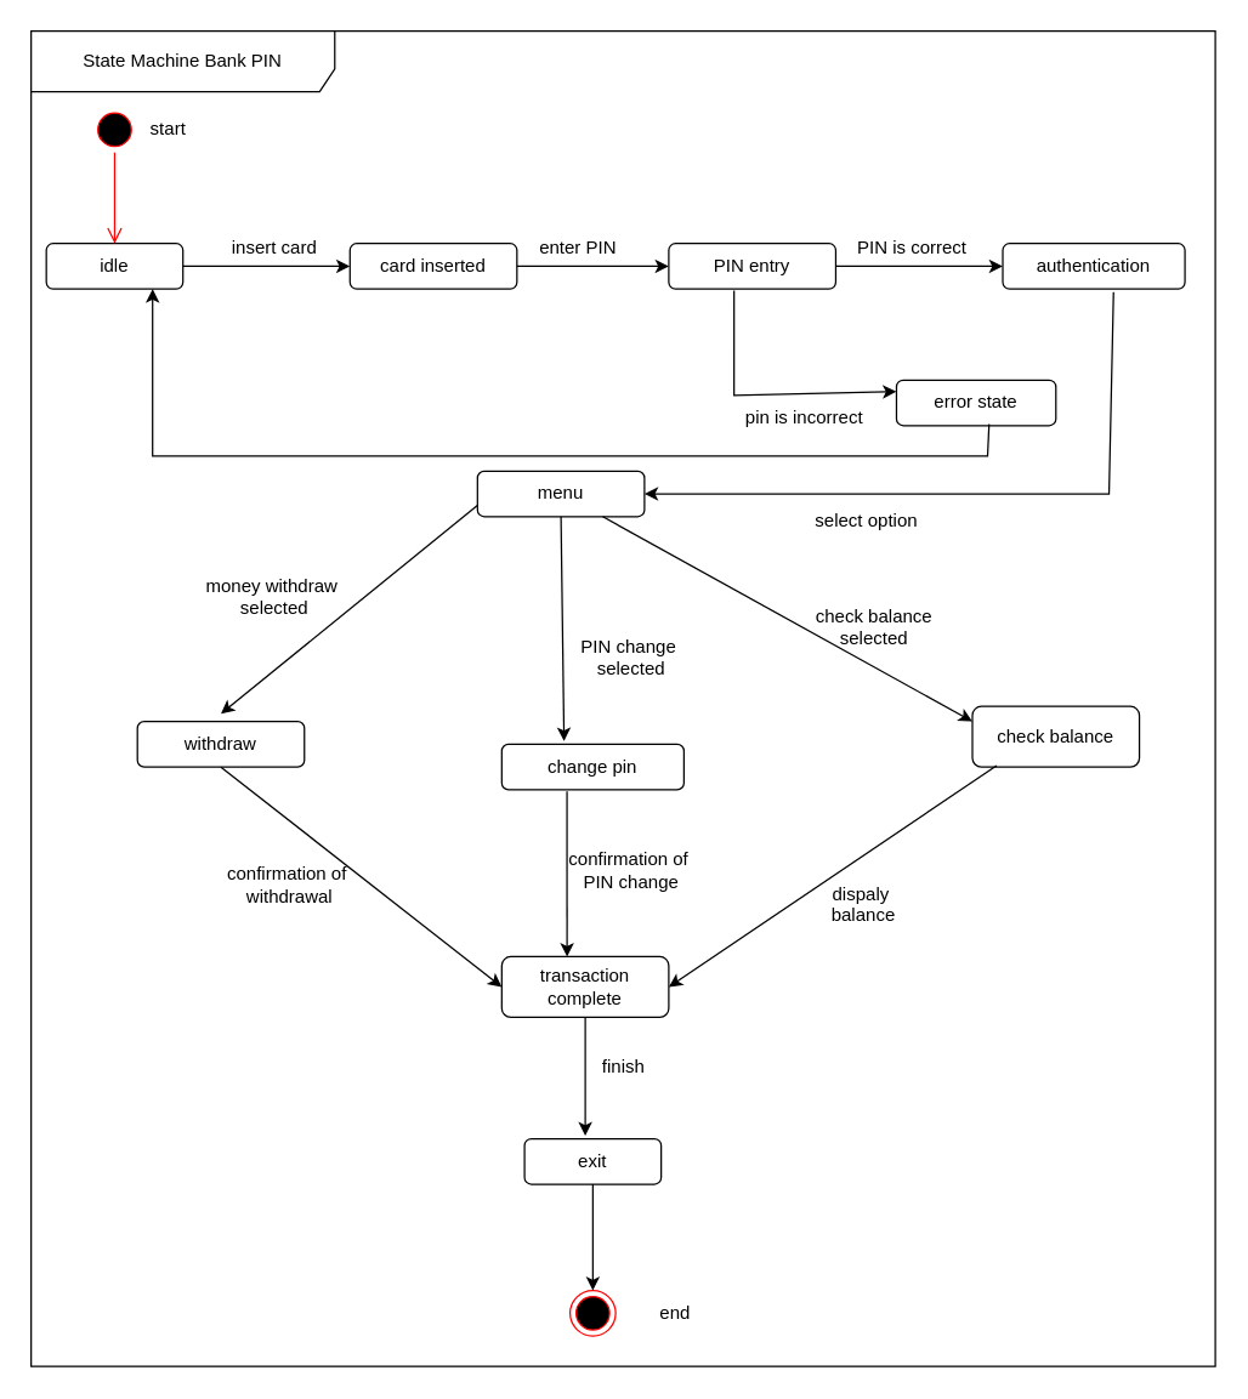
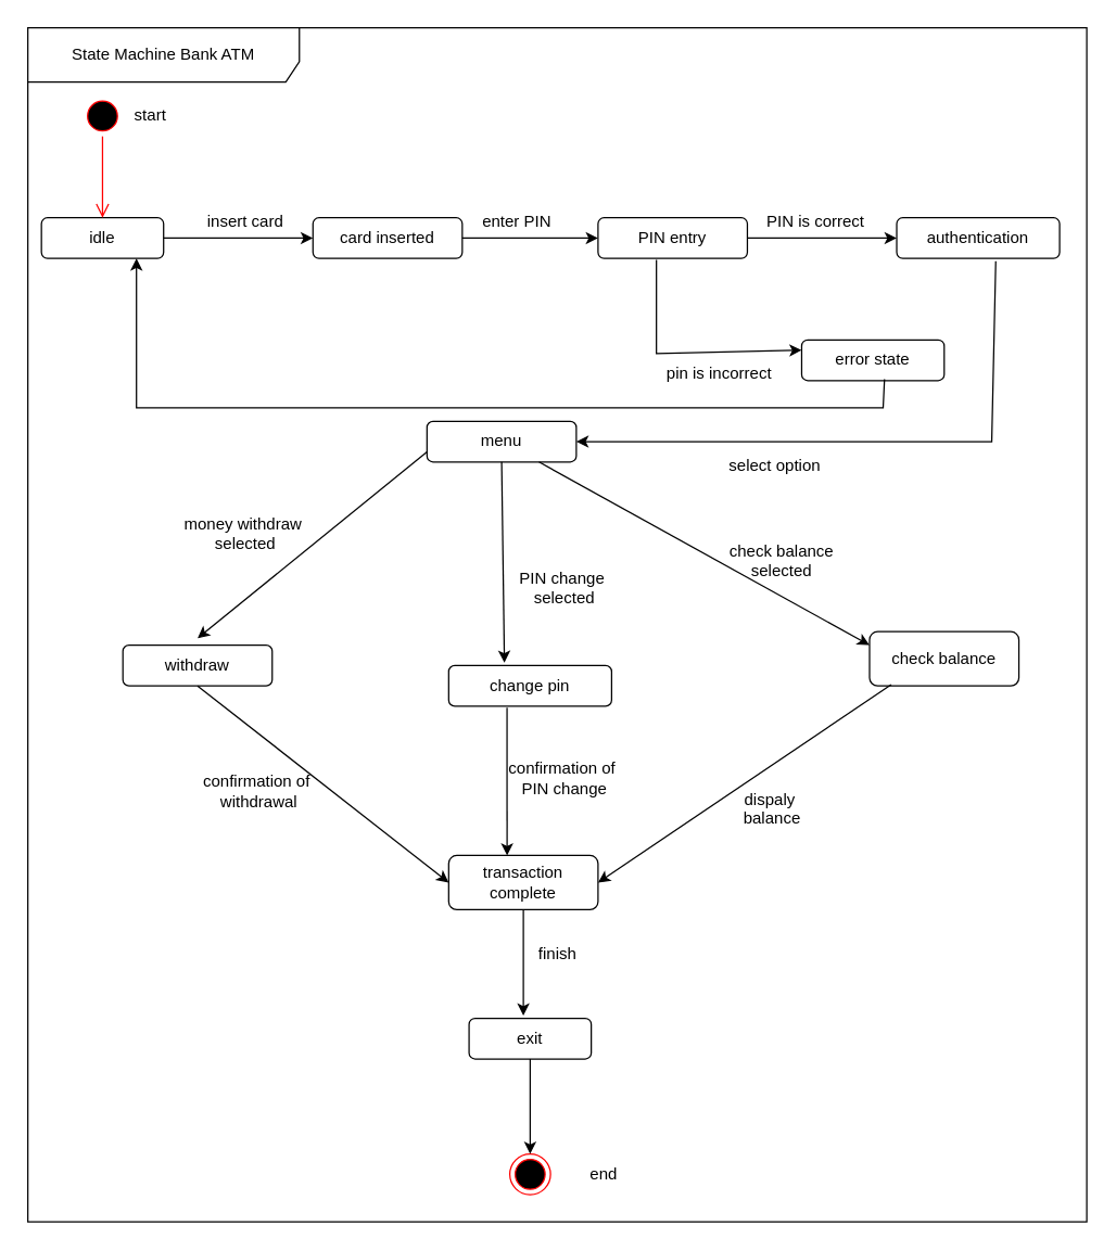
  <mxCell id="0" />
  <mxCell id="1" parent="0" />
  <mxCell id="2" value="idle" style="rounded=1;whiteSpace=wrap;html=1;" vertex="1" parent="1"><mxGeometry x="30" y="160" width="90" height="30" as="geometry" /></mxCell>
  <mxCell id="3" value="card inserted" style="rounded=1;whiteSpace=wrap;html=1;" vertex="1" parent="1"><mxGeometry x="230" y="160" width="110" height="30" as="geometry" /></mxCell>
  <mxCell id="4" value="PIN entry" style="rounded=1;whiteSpace=wrap;html=1;" vertex="1" parent="1"><mxGeometry x="440" y="160" width="110" height="30" as="geometry" /></mxCell>
  <mxCell id="5" value="authentication" style="rounded=1;whiteSpace=wrap;html=1;" vertex="1" parent="1"><mxGeometry x="660" y="160" width="120" height="30" as="geometry" /></mxCell>
  <mxCell id="6" value="menu" style="rounded=1;whiteSpace=wrap;html=1;" vertex="1" parent="1"><mxGeometry x="314" y="310" width="110" height="30" as="geometry" /></mxCell>
  <mxCell id="7" value="withdraw" style="rounded=1;whiteSpace=wrap;html=1;" vertex="1" parent="1"><mxGeometry x="90" y="475" width="110" height="30" as="geometry" /></mxCell>
  <mxCell id="8" value="change pin" style="rounded=1;whiteSpace=wrap;html=1;" vertex="1" parent="1"><mxGeometry x="330" y="490" width="120" height="30" as="geometry" /></mxCell>
  <mxCell id="9" value="check balance" style="rounded=1;whiteSpace=wrap;html=1;" vertex="1" parent="1"><mxGeometry x="640" y="465" width="110" height="40" as="geometry" /></mxCell>
  <mxCell id="10" value="transaction complete" style="rounded=1;whiteSpace=wrap;html=1;" vertex="1" parent="1"><mxGeometry x="330" y="630" width="110" height="40" as="geometry" /></mxCell>
  <mxCell id="11" value="error state" style="rounded=1;whiteSpace=wrap;html=1;" vertex="1" parent="1"><mxGeometry x="590" y="250" width="105" height="30" as="geometry" /></mxCell>
  <mxCell id="12" value="exit" style="rounded=1;whiteSpace=wrap;html=1;" vertex="1" parent="1"><mxGeometry x="345" y="750" width="90" height="30" as="geometry" /></mxCell>
  <mxCell id="13" value="" style="ellipse;html=1;shape=startState;fillColor=#000000;strokeColor=#ff0000;" vertex="1" parent="1"><mxGeometry x="60" y="70" width="30" height="30" as="geometry" /></mxCell>
  <mxCell id="14" value="" style="edgeStyle=orthogonalEdgeStyle;html=1;verticalAlign=bottom;endArrow=open;endSize=8;strokeColor=#ff0000;rounded=0;" edge="1" parent="1" source="13"><mxGeometry relative="1" as="geometry"><mxPoint x="75" y="160" as="targetPoint" /></mxGeometry></mxCell>
  <mxCell id="15" value="" style="endArrow=classic;html=1;rounded=0;exitX=1;exitY=0.5;exitDx=0;exitDy=0;entryX=0;entryY=0.5;entryDx=0;entryDy=0;" edge="1" parent="1" source="2" target="3"><mxGeometry width="50" height="50" relative="1" as="geometry"><mxPoint x="200" y="190" as="sourcePoint" /><mxPoint x="250" y="140" as="targetPoint" /></mxGeometry></mxCell>
  <mxCell id="16" value="insert card" style="text;html=1;align=center;verticalAlign=middle;resizable=0;points=[];autosize=1;strokeColor=none;fillColor=none;" vertex="1" parent="1"><mxGeometry x="140" y="148" width="80" height="30" as="geometry" /></mxCell>
  <mxCell id="17" value="" style="endArrow=classic;html=1;rounded=0;exitX=1;exitY=0.5;exitDx=0;exitDy=0;" edge="1" parent="1" source="3"><mxGeometry width="50" height="50" relative="1" as="geometry"><mxPoint x="390" y="180" as="sourcePoint" /><mxPoint x="440" y="175" as="targetPoint" /></mxGeometry></mxCell>
  <mxCell id="18" value="enter PIN" style="text;html=1;align=center;verticalAlign=middle;resizable=0;points=[];autosize=1;strokeColor=none;fillColor=none;" vertex="1" parent="1"><mxGeometry x="345" y="148" width="70" height="30" as="geometry" /></mxCell>
  <mxCell id="19" value="" style="endArrow=classic;html=1;rounded=0;exitX=1;exitY=0.5;exitDx=0;exitDy=0;entryX=0;entryY=0.5;entryDx=0;entryDy=0;" edge="1" parent="1" source="4" target="5"><mxGeometry width="50" height="50" relative="1" as="geometry"><mxPoint x="590" y="150" as="sourcePoint" /><mxPoint x="640" y="100" as="targetPoint" /></mxGeometry></mxCell>
  <mxCell id="20" value="PIN is correct" style="text;html=1;align=center;verticalAlign=middle;resizable=0;points=[];autosize=1;strokeColor=none;fillColor=none;" vertex="1" parent="1"><mxGeometry x="550" y="148" width="100" height="30" as="geometry" /></mxCell>
  <mxCell id="21" value="" style="endArrow=classic;html=1;rounded=0;exitX=0.391;exitY=1.033;exitDx=0;exitDy=0;exitPerimeter=0;entryX=0;entryY=0.25;entryDx=0;entryDy=0;" edge="1" parent="1" source="4" target="11"><mxGeometry width="50" height="50" relative="1" as="geometry"><mxPoint x="480" y="300" as="sourcePoint" /><mxPoint x="530" y="250" as="targetPoint" /><Array as="points"><mxPoint x="483" y="260" /></Array></mxGeometry></mxCell>
  <mxCell id="22" value="pin is incorrect" style="text;html=1;align=center;verticalAlign=middle;resizable=0;points=[];autosize=1;strokeColor=none;fillColor=none;" vertex="1" parent="1"><mxGeometry x="479" y="260" width="100" height="30" as="geometry" /></mxCell>
  <mxCell id="23" value="" style="endArrow=classic;html=1;rounded=0;entryX=1;entryY=0.5;entryDx=0;entryDy=0;exitX=0.608;exitY=1.067;exitDx=0;exitDy=0;exitPerimeter=0;" edge="1" parent="1" source="5" target="6"><mxGeometry width="50" height="50" relative="1" as="geometry"><mxPoint x="763" y="280" as="sourcePoint" /><mxPoint x="437" y="405" as="targetPoint" /><Array as="points"><mxPoint x="730" y="325" /></Array></mxGeometry></mxCell>
  <mxCell id="24" value="select option" style="text;html=1;align=center;verticalAlign=middle;resizable=0;points=[];autosize=1;strokeColor=none;fillColor=none;" vertex="1" parent="1"><mxGeometry x="525" y="328" width="90" height="30" as="geometry" /></mxCell>
  <mxCell id="25" value="" style="endArrow=classic;html=1;rounded=0;exitX=0;exitY=0.75;exitDx=0;exitDy=0;" edge="1" parent="1" source="6"><mxGeometry width="50" height="50" relative="1" as="geometry"><mxPoint x="90" y="460" as="sourcePoint" /><mxPoint x="145" y="470" as="targetPoint" /></mxGeometry></mxCell>
  <mxCell id="26" value="" style="endArrow=classic;html=1;rounded=0;exitX=0.75;exitY=1;exitDx=0;exitDy=0;entryX=0;entryY=0.25;entryDx=0;entryDy=0;" edge="1" parent="1" source="6" target="9"><mxGeometry width="50" height="50" relative="1" as="geometry"><mxPoint x="555" y="450" as="sourcePoint" /><mxPoint x="605" y="400" as="targetPoint" /></mxGeometry></mxCell>
  <mxCell id="27" value="" style="endArrow=classic;html=1;rounded=0;entryX=0.342;entryY=-0.067;entryDx=0;entryDy=0;entryPerimeter=0;exitX=0.5;exitY=1;exitDx=0;exitDy=0;" edge="1" parent="1" source="6" target="8"><mxGeometry width="50" height="50" relative="1" as="geometry"><mxPoint x="355" y="465" as="sourcePoint" /><mxPoint x="405" y="415" as="targetPoint" /></mxGeometry></mxCell>
  <mxCell id="28" value="money withdraw&amp;nbsp;&lt;div&gt;selected&lt;/div&gt;" style="text;html=1;align=center;verticalAlign=middle;resizable=0;points=[];autosize=1;strokeColor=none;fillColor=none;" vertex="1" parent="1"><mxGeometry x="125" y="373" width="110" height="40" as="geometry" /></mxCell>
  <mxCell id="29" value="PIN change&amp;nbsp;&lt;div&gt;selected&lt;/div&gt;" style="text;html=1;align=center;verticalAlign=middle;resizable=0;points=[];autosize=1;strokeColor=none;fillColor=none;" vertex="1" parent="1"><mxGeometry x="370" y="413" width="90" height="40" as="geometry" /></mxCell>
  <mxCell id="30" value="check balance&lt;div&gt;selected&lt;/div&gt;" style="text;html=1;align=center;verticalAlign=middle;resizable=0;points=[];autosize=1;strokeColor=none;fillColor=none;" vertex="1" parent="1"><mxGeometry x="525" y="393" width="100" height="40" as="geometry" /></mxCell>
  <mxCell id="31" value="" style="endArrow=classic;html=1;rounded=0;exitX=0.5;exitY=1;exitDx=0;exitDy=0;entryX=0;entryY=0.5;entryDx=0;entryDy=0;" edge="1" parent="1" source="7" target="10"><mxGeometry width="50" height="50" relative="1" as="geometry"><mxPoint x="170" y="620" as="sourcePoint" /><mxPoint x="220" y="570" as="targetPoint" /></mxGeometry></mxCell>
  <mxCell id="32" value="" style="endArrow=classic;html=1;rounded=0;exitX=0.358;exitY=1.033;exitDx=0;exitDy=0;exitPerimeter=0;entryX=0.391;entryY=0;entryDx=0;entryDy=0;entryPerimeter=0;" edge="1" parent="1" source="8" target="10"><mxGeometry width="50" height="50" relative="1" as="geometry"><mxPoint x="190" y="730" as="sourcePoint" /><mxPoint x="240" y="680" as="targetPoint" /></mxGeometry></mxCell>
  <mxCell id="33" value="" style="endArrow=classic;html=1;rounded=0;entryX=1;entryY=0.5;entryDx=0;entryDy=0;exitX=0.145;exitY=0.975;exitDx=0;exitDy=0;exitPerimeter=0;" edge="1" parent="1" source="9" target="10"><mxGeometry width="50" height="50" relative="1" as="geometry"><mxPoint x="590" y="600" as="sourcePoint" /><mxPoint x="640" y="550" as="targetPoint" /></mxGeometry></mxCell>
  <mxCell id="34" value="dispaly&amp;nbsp;&lt;div&gt;balance&lt;div&gt;&lt;br&gt;&lt;/div&gt;&lt;/div&gt;" style="text;html=1;align=center;verticalAlign=middle;resizable=0;points=[];autosize=1;strokeColor=none;fillColor=none;" vertex="1" parent="1"><mxGeometry x="533" y="573" width="70" height="60" as="geometry" /></mxCell>
  <mxCell id="35" value="confirmation of&amp;nbsp;&lt;div&gt;PIN change&lt;/div&gt;" style="text;html=1;align=center;verticalAlign=middle;resizable=0;points=[];autosize=1;strokeColor=none;fillColor=none;" vertex="1" parent="1"><mxGeometry x="360" y="553" width="110" height="40" as="geometry" /></mxCell>
  <mxCell id="36" value="confirmation of&amp;nbsp;&lt;div&gt;withdrawal&lt;/div&gt;" style="text;html=1;align=center;verticalAlign=middle;resizable=0;points=[];autosize=1;strokeColor=none;fillColor=none;" vertex="1" parent="1"><mxGeometry x="135" y="563" width="110" height="40" as="geometry" /></mxCell>
  <mxCell id="37" value="" style="endArrow=classic;html=1;rounded=0;exitX=0.5;exitY=1;exitDx=0;exitDy=0;" edge="1" parent="1" source="10"><mxGeometry width="50" height="50" relative="1" as="geometry"><mxPoint x="190" y="770" as="sourcePoint" /><mxPoint x="385" y="748" as="targetPoint" /></mxGeometry></mxCell>
  <mxCell id="38" value="finish" style="text;html=1;align=center;verticalAlign=middle;resizable=0;points=[];autosize=1;strokeColor=none;fillColor=none;" vertex="1" parent="1"><mxGeometry x="385" y="688" width="50" height="30" as="geometry" /></mxCell>
  <mxCell id="39" value="" style="ellipse;html=1;shape=endState;fillColor=#000000;strokeColor=#ff0000;" vertex="1" parent="1"><mxGeometry x="375" y="850" width="30" height="30" as="geometry" /></mxCell>
  <mxCell id="40" value="" style="endArrow=classic;html=1;rounded=0;exitX=0.5;exitY=1;exitDx=0;exitDy=0;entryX=0.5;entryY=0;entryDx=0;entryDy=0;" edge="1" parent="1" source="12" target="39"><mxGeometry width="50" height="50" relative="1" as="geometry"><mxPoint x="330" y="870" as="sourcePoint" /><mxPoint x="380" y="820" as="targetPoint" /></mxGeometry></mxCell>
  <mxCell id="41" value="end" style="text;html=1;align=center;verticalAlign=middle;resizable=0;points=[];autosize=1;strokeColor=none;fillColor=none;" vertex="1" parent="1"><mxGeometry x="424" y="850" width="40" height="30" as="geometry" /></mxCell>
  <mxCell id="42" value="start" style="text;html=1;align=center;verticalAlign=middle;resizable=0;points=[];autosize=1;strokeColor=none;fillColor=none;" vertex="1" parent="1"><mxGeometry x="85" y="70" width="50" height="30" as="geometry" /></mxCell>
  <mxCell id="43" value="" style="endArrow=classic;html=1;rounded=0;exitX=0.581;exitY=0.967;exitDx=0;exitDy=0;exitPerimeter=0;" edge="1" parent="1" source="11"><mxGeometry width="50" height="50" relative="1" as="geometry"><mxPoint x="640" y="300" as="sourcePoint" /><mxPoint x="100" y="190" as="targetPoint" /><Array as="points"><mxPoint x="650" y="300" /><mxPoint x="100" y="300" /></Array></mxGeometry></mxCell>
- <mxCell id="44" value="State Machine Bank PIN" style="shape=umlFrame;whiteSpace=wrap;html=1;pointerEvents=0;width=200;height=40;" vertex="1" parent="1"><mxGeometry x="20" y="20" width="780" height="880" as="geometry" /></mxCell>
+ <mxCell id="44" value="State Machine Bank ATM" style="shape=umlFrame;whiteSpace=wrap;html=1;pointerEvents=0;width=200;height=40;" vertex="1" parent="1"><mxGeometry x="20" y="20" width="780" height="880" as="geometry" /></mxCell>
